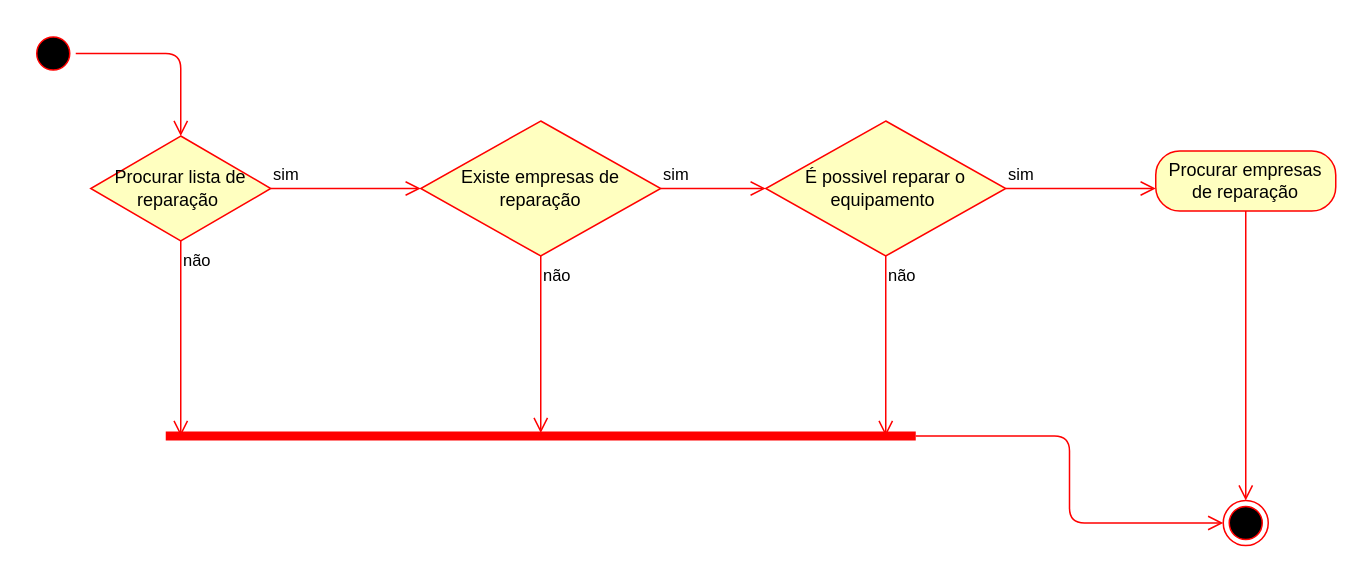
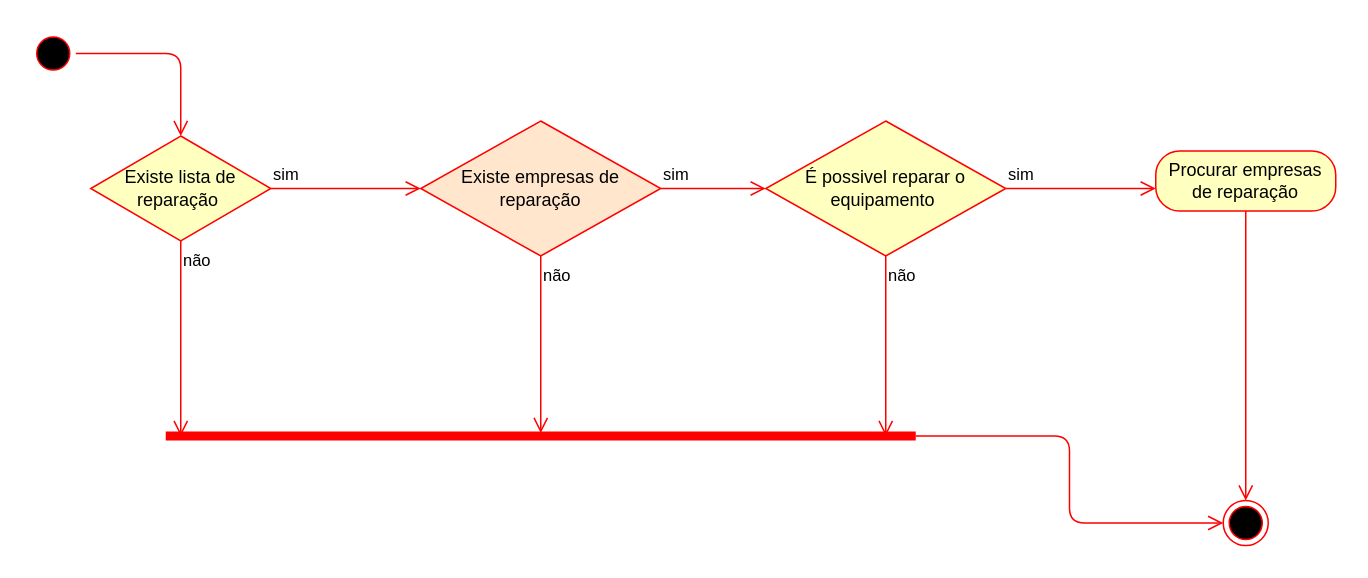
  <mxCell id="0" />
  <mxCell id="1" parent="0" />
  <mxCell id="2" value="" style="ellipse;html=1;shape=startState;fillColor=#000000;strokeColor=#ff0000;" parent="1" vertex="1"><mxGeometry x="20" y="20" width="30" height="30" as="geometry" /></mxCell>
  <mxCell id="3" value="" style="edgeStyle=orthogonalEdgeStyle;html=1;verticalAlign=bottom;endArrow=open;endSize=8;strokeColor=#ff0000;entryX=0.5;entryY=0;entryDx=0;entryDy=0;" parent="1" source="2" target="4" edge="1"><mxGeometry relative="1" as="geometry"><mxPoint x="105" y="50" as="targetPoint" /></mxGeometry></mxCell>
- <mxCell id="4" value="Procurar lista de reparação&amp;nbsp;" style="rhombus;whiteSpace=wrap;html=1;fillColor=#ffffc0;strokeColor=#ff0000;" parent="1" vertex="1"><mxGeometry x="60" y="90" width="120" height="70" as="geometry" /></mxCell>
+ <mxCell id="4" value="Existe lista de reparação&amp;nbsp;" style="rhombus;whiteSpace=wrap;html=1;fillColor=#ffffc0;strokeColor=#ff0000;" parent="1" vertex="1"><mxGeometry x="60" y="90" width="120" height="70" as="geometry" /></mxCell>
  <mxCell id="5" value="sim" style="edgeStyle=orthogonalEdgeStyle;html=1;align=left;verticalAlign=bottom;endArrow=open;endSize=8;strokeColor=#ff0000;" parent="1" source="4" edge="1"><mxGeometry x="-1" relative="1" as="geometry"><mxPoint x="280" y="125" as="targetPoint" /></mxGeometry></mxCell>
  <mxCell id="6" value="não" style="edgeStyle=orthogonalEdgeStyle;html=1;align=left;verticalAlign=top;endArrow=open;endSize=8;strokeColor=#ff0000;entryX=0.02;entryY=0.5;entryDx=0;entryDy=0;entryPerimeter=0;" parent="1" source="4" target="16" edge="1"><mxGeometry x="-1" relative="1" as="geometry"><mxPoint x="120" y="280" as="targetPoint" /></mxGeometry></mxCell>
- <mxCell id="7" value="Existe empresas de reparação" style="rhombus;whiteSpace=wrap;html=1;fillColor=#ffffc0;strokeColor=#ff0000;" parent="1" vertex="1"><mxGeometry x="280" y="80" width="160" height="90" as="geometry" /></mxCell>
+ <mxCell id="7" value="Existe empresas de reparação" style="rhombus;whiteSpace=wrap;html=1;fillColor=#ffe6cc;strokeColor=#ff0000;" parent="1" vertex="1"><mxGeometry x="280" y="80" width="160" height="90" as="geometry" /></mxCell>
  <mxCell id="8" value="sim" style="edgeStyle=orthogonalEdgeStyle;html=1;align=left;verticalAlign=bottom;endArrow=open;endSize=8;strokeColor=#ff0000;" parent="1" source="7" edge="1"><mxGeometry x="-1" relative="1" as="geometry"><mxPoint x="510" y="125" as="targetPoint" /></mxGeometry></mxCell>
  <mxCell id="9" value="não" style="edgeStyle=orthogonalEdgeStyle;html=1;align=left;verticalAlign=top;endArrow=open;endSize=8;strokeColor=#ff0000;entryX=0.5;entryY=0.3;entryDx=0;entryDy=0;entryPerimeter=0;" parent="1" source="7" target="16" edge="1"><mxGeometry x="-1" relative="1" as="geometry"><mxPoint x="360" y="280" as="targetPoint" /></mxGeometry></mxCell>
  <mxCell id="10" value="É possivel reparar o equipamento&amp;nbsp;" style="rhombus;whiteSpace=wrap;html=1;fillColor=#ffffc0;strokeColor=#ff0000;" parent="1" vertex="1"><mxGeometry x="510" y="80" width="160" height="90" as="geometry" /></mxCell>
  <mxCell id="11" value="sim" style="edgeStyle=orthogonalEdgeStyle;html=1;align=left;verticalAlign=bottom;endArrow=open;endSize=8;strokeColor=#ff0000;" parent="1" source="10" edge="1"><mxGeometry x="-1" relative="1" as="geometry"><mxPoint x="770" y="125" as="targetPoint" /></mxGeometry></mxCell>
  <mxCell id="12" value="não" style="edgeStyle=orthogonalEdgeStyle;html=1;align=left;verticalAlign=top;endArrow=open;endSize=8;strokeColor=#ff0000;" parent="1" source="10" edge="1"><mxGeometry x="-1" relative="1" as="geometry"><mxPoint x="590" y="290" as="targetPoint" /></mxGeometry></mxCell>
  <mxCell id="13" value="Procurar empresas de reparação" style="rounded=1;whiteSpace=wrap;html=1;arcSize=40;fontColor=#000000;fillColor=#ffffc0;strokeColor=#ff0000;" parent="1" vertex="1"><mxGeometry x="770" y="100" width="120" height="40" as="geometry" /></mxCell>
  <mxCell id="14" value="" style="edgeStyle=orthogonalEdgeStyle;html=1;verticalAlign=bottom;endArrow=open;endSize=8;strokeColor=#ff0000;entryX=0.5;entryY=0;entryDx=0;entryDy=0;" parent="1" source="13" target="15" edge="1"><mxGeometry relative="1" as="geometry"><mxPoint x="830" y="200" as="targetPoint" /></mxGeometry></mxCell>
  <mxCell id="15" value="" style="ellipse;html=1;shape=endState;fillColor=#000000;strokeColor=#ff0000;" parent="1" vertex="1"><mxGeometry x="815" y="333" width="30" height="30" as="geometry" /></mxCell>
  <mxCell id="16" value="" style="shape=line;html=1;strokeWidth=6;strokeColor=#ff0000;" parent="1" vertex="1"><mxGeometry x="110" y="285" width="500" height="10" as="geometry" /></mxCell>
  <mxCell id="17" value="" style="edgeStyle=orthogonalEdgeStyle;html=1;verticalAlign=bottom;endArrow=open;endSize=8;strokeColor=#ff0000;entryX=0;entryY=0.5;entryDx=0;entryDy=0;" parent="1" source="16" target="15" edge="1"><mxGeometry relative="1" as="geometry"><mxPoint x="790" y="370" as="targetPoint" /></mxGeometry></mxCell>
